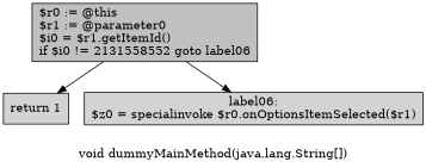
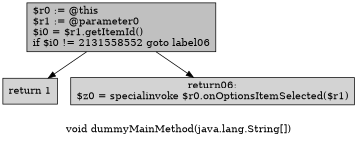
  digraph {
    label="void dummyMainMethod(java.lang.String[])"
    node [fillcolor=lightgray shape=box style=filled]
    n1 [fillcolor=gray label="$r0 := @this\l$r1 := @parameter0\l$i0 = $r1.getItemId()\lif $i0 != 2131558552 goto label06\l"]
    n2 [label="return 1\l"]
-   n3 [label="label06:\n$z0 = specialinvoke $r0.onOptionsItemSelected($r1)\l"]
+   n3 [label="return06:\n$z0 = specialinvoke $r0.onOptionsItemSelected($r1)\l"]
    n1 -> n2
    n1 -> n3
  }
